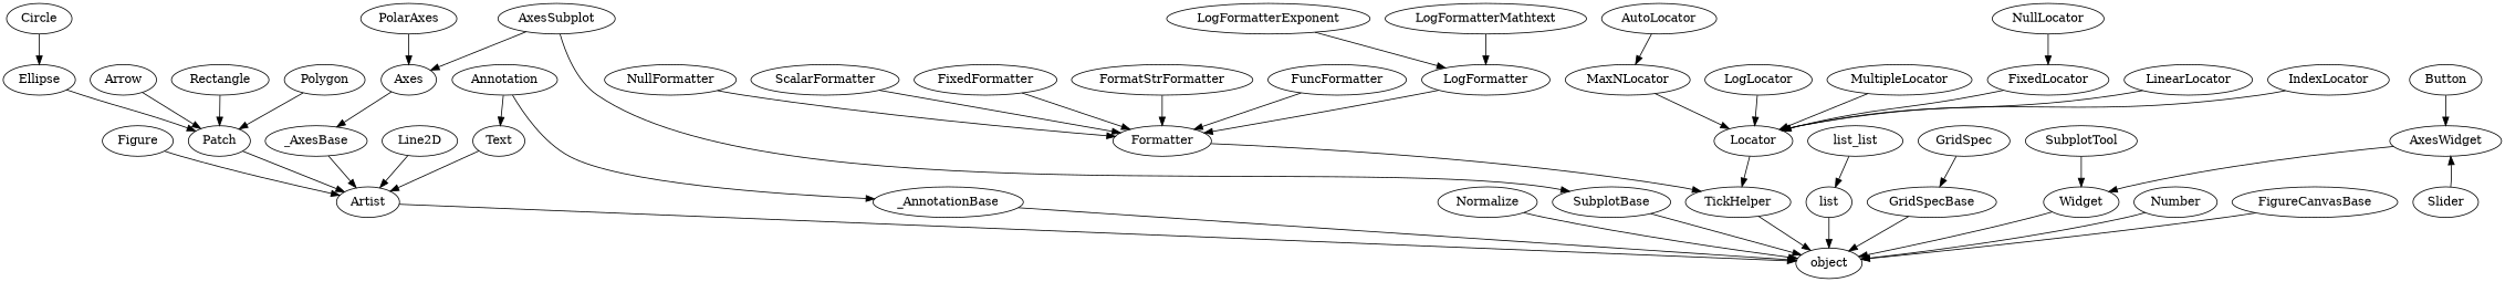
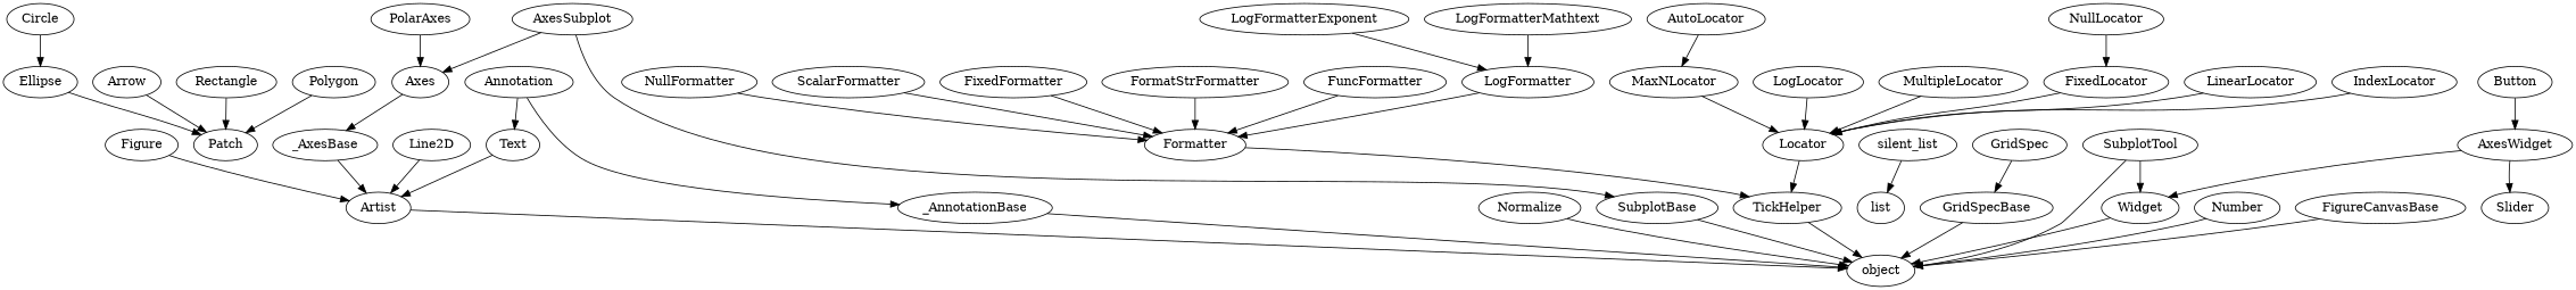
  digraph {
    Annotation
    _AnnotationBase
    Text
    object
    Artist
    PolarAxes
    Axes
    _AxesBase
    Figure
    Normalize
    LogFormatter
    Formatter
    TickHelper
    Widget
    Polygon
    Patch
    list
    Line2D
    LinearLocator
    Locator
    GridSpecBase
    Button
    AxesWidget
    LogFormatterMathtext
    IndexLocator
    MaxNLocator
    Circle
    Ellipse
    LogLocator
    GridSpec
    LogFormatterExponent
    NullFormatter
    MultipleLocator
    Arrow
    AxesSubplot
    SubplotBase
    ScalarFormatter
    SubplotTool
    AutoLocator
    FixedLocator
    FixedFormatter
    Number
    Slider
-   silent_list [label=list_list]
+   silent_list
    FigureCanvasBase
    FormatStrFormatter
    NullLocator
    Rectangle
    FuncFormatter
    Annotation -> _AnnotationBase
    Annotation -> Text
    _AnnotationBase -> object
    Text -> Artist
    Artist -> object
    PolarAxes -> Axes
    Axes -> _AxesBase
    _AxesBase -> Artist
    Figure -> Artist
    Normalize -> object
    LogFormatter -> Formatter
    Formatter -> TickHelper
    TickHelper -> object
    Widget -> object
    Polygon -> Patch
-   Patch -> Artist
-   list -> object
+   SubplotTool -> object
    Line2D -> Artist
    LinearLocator -> Locator
    Locator -> TickHelper
    GridSpecBase -> object
    Button -> AxesWidget
    AxesWidget -> Widget
    LogFormatterMathtext -> LogFormatter
    IndexLocator -> Locator
    MaxNLocator -> Locator
    Circle -> Ellipse
    Ellipse -> Patch
    LogLocator -> Locator
    GridSpec -> GridSpecBase
    LogFormatterExponent -> LogFormatter
    NullFormatter -> Formatter
    MultipleLocator -> Locator
    Arrow -> Patch
    AxesSubplot -> Axes
    AxesSubplot -> SubplotBase
    SubplotBase -> object
    ScalarFormatter -> Formatter
    SubplotTool -> Widget
    AutoLocator -> MaxNLocator
    FixedLocator -> Locator
    FixedFormatter -> Formatter
    Number -> object
-   Slider -> AxesWidget
+   AxesWidget -> Slider
    silent_list -> list
    FigureCanvasBase -> object
    FormatStrFormatter -> Formatter
    NullLocator -> FixedLocator
    Rectangle -> Patch
    FuncFormatter -> Formatter
  }
